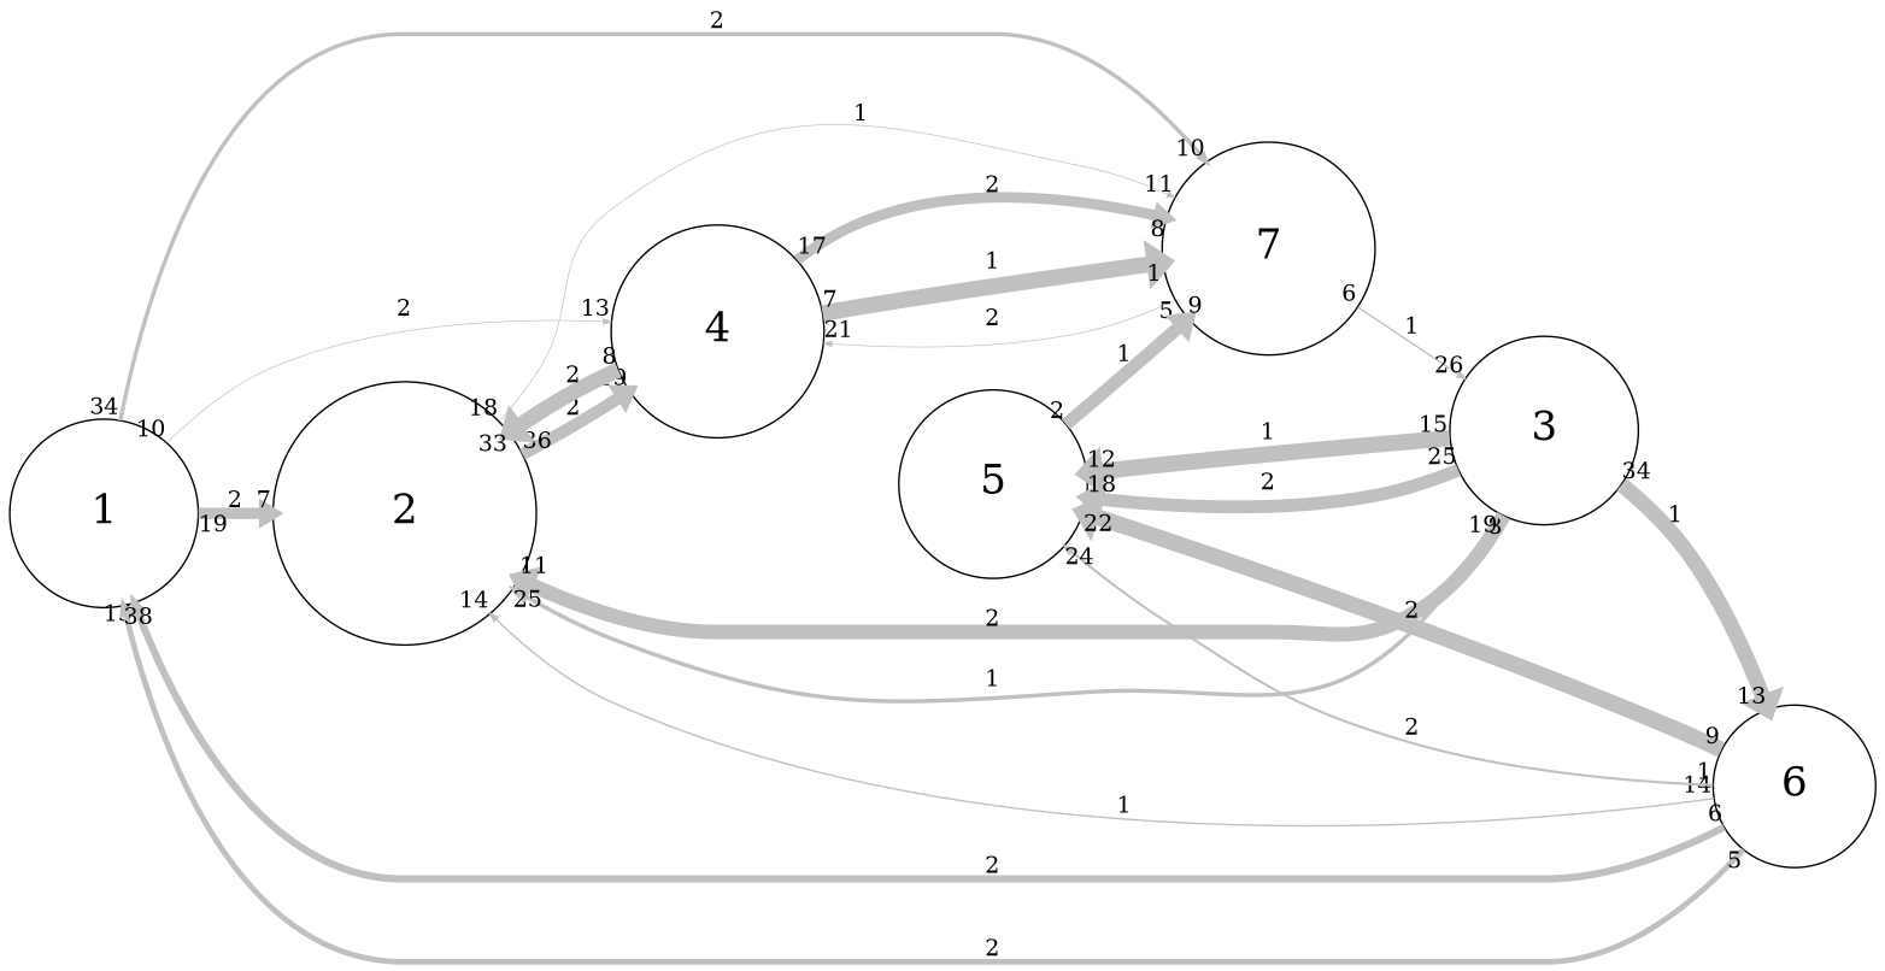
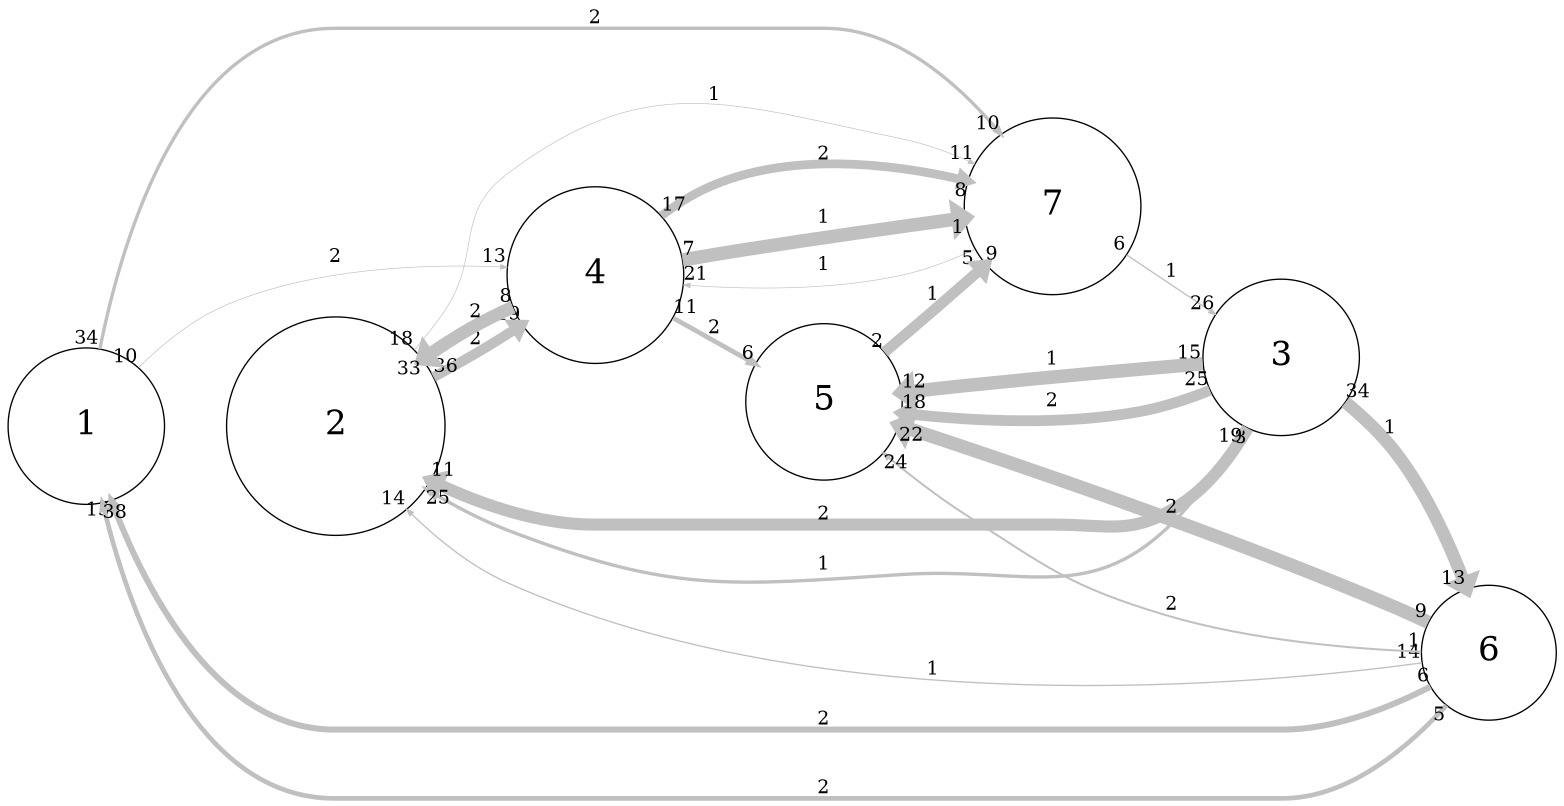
  digraph {
    rankdir=LR
    scale=1
    splines=spline
    node [fontsize=25 shape=circle]
    edge [arrowsize=0.5 capacity=2 color=grey from_pd=18 headlabel=13 penwidth=0.5 pt=20 splines=true taillabel=19 to_pd=12]
    n1 [height=1.6071 label=1 width=1.6071]
    n2 [height=2.25 label=2 width=2.25]
    n3 [height=1.8214 label=4 width=1.8214]
    n4 [height=1.8214 label=7 width=1.8214]
    n5 [height=1.6071 label=5 width=1.6071]
    n6 [height=1.6071 label=3 width=1.6071]
    n7 [height=1.3929 label=6 width=1.3929]
-   n1 -> n2 [headlabel=7 label=2 penwidth=7.0 pt=7 to_pd=6]
    n1 -> n3 [capacity=1 from_pd=9 label=2 taillabel=10]
    n1 -> n4 [from_pd=33 headlabel=10 label=2 penwidth=2.5 pt=16 taillabel=34 to_pd=9]
    n2 -> n3 [from_pd=35 headlabel=19 label=2 penwidth=7.5 pt=6 taillabel=36 to_pd=18]
    n2 -> n4 [capacity=1 from_pd=17 headlabel=11 label=1 taillabel=18 to_pd=10]
    n3 -> n2 [from_pd=7 headlabel=33 label=2 penwidth=9.5 pt=2 taillabel=8 to_pd=32]
    n3 -> n4 [from_pd=16 headlabel=8 label=2 penwidth=6.5 pt=8 taillabel=17 to_pd=7]
    n3 -> n4 [capacity=1 from_pd=6 headlabel=1 label=1 penwidth=10.0 pt=1 taillabel=7 to_pd=0]
-   n4 -> n3 [from_pd=4 headlabel=21 label=2 taillabel=5 to_pd=20]
+   n3 -> n5 [from_pd=10 headlabel=6 label=2 penwidth=3.5 pt=14 taillabel=11 to_pd=5]
+   n4 -> n3 [from_pd=4 headlabel=21 label=1 taillabel=5 to_pd=20]
    n4 -> n6 [from_pd=5 headlabel=26 label=1 penwidth=1.0 pt=19 taillabel=6 to_pd=25]
    n5 -> n4 [from_pd=1 headlabel=9 label=1 penwidth=8.0 pt=5 taillabel=2 to_pd=8]
    n6 -> n2 [from_pd=7 headlabel=11 label=2 penwidth=9.0 pt=3 taillabel=8 to_pd=10]
    n6 -> n2 [capacity=1 headlabel=25 label=1 penwidth=2.5 pt=16 to_pd=24]
    n6 -> n5 [capacity=1 from_pd=14 headlabel=12 label=1 penwidth=10.0 pt=1 taillabel=15 to_pd=11]
    n6 -> n5 [from_pd=24 headlabel=18 label=2 penwidth=8.0 pt=5 taillabel=25 to_pd=17]
    n6 -> n7 [capacity=1 from_pd=33 label=1 penwidth=9.5 pt=2 taillabel=34]
    n7 -> n1 [from_pd=5 headlabel=15 label=2 penwidth=4.5 pt=12 taillabel=6 to_pd=14]
    n7 -> n1 [from_pd=4 headlabel=38 label=2 penwidth=3.5 pt=14 taillabel=5 to_pd=37]
    n7 -> n2 [capacity=1 from_pd=13 headlabel=14 label=1 penwidth=1.0 pt=19 taillabel=14 to_pd=13]
    n7 -> n5 [from_pd=8 headlabel=22 label=2 penwidth=10.0 pt=1 taillabel=9 to_pd=21]
    n7 -> n5 [from_pd=0 headlabel=24 label=2 penwidth=1.5 pt=18 taillabel=1 to_pd=23]
  }
